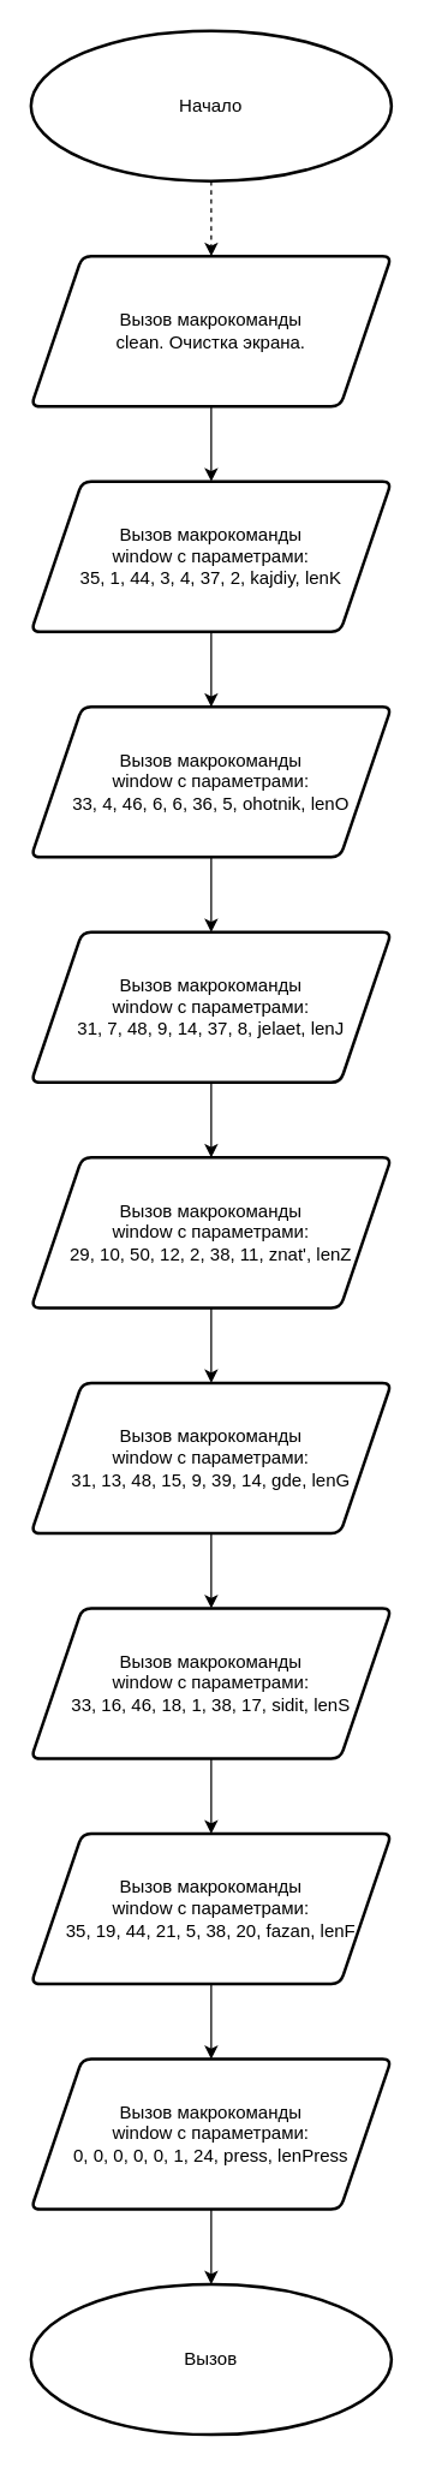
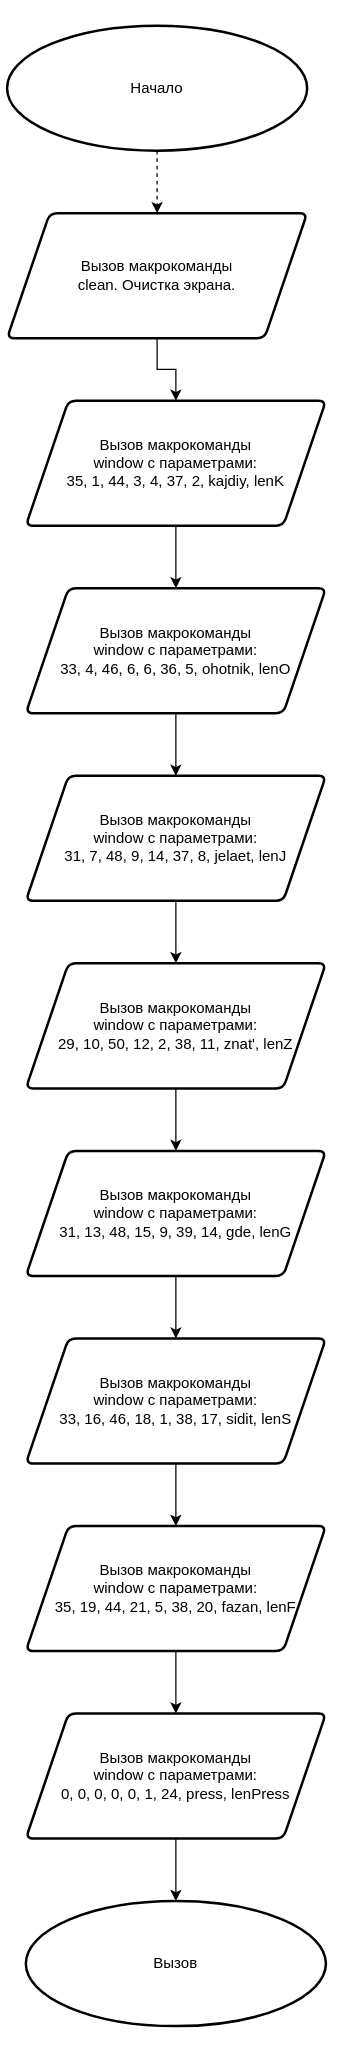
  <mxCell id="0" />
  <mxCell id="1" parent="0" />
  <mxCell id="2" style="edgeStyle=orthogonalEdgeStyle;rounded=0;orthogonalLoop=1;jettySize=auto;html=1;exitX=0.5;exitY=1;exitDx=0;exitDy=0;exitPerimeter=0;entryX=0.5;entryY=0;entryDx=0;entryDy=0;dashed=1;" edge="1" parent="1" source="3" target="22"><mxGeometry relative="1" as="geometry" /></mxCell>
- <mxCell id="3" value="Начало" style="strokeWidth=2;html=1;shape=mxgraph.flowchart.start_1;whiteSpace=wrap;" parent="1" vertex="1"><mxGeometry x="20" y="20" width="240" height="100" as="geometry" /></mxCell>
+ <mxCell id="3" value="Начало" style="strokeWidth=2;html=1;shape=mxgraph.flowchart.start_1;whiteSpace=wrap;" parent="1" vertex="1"><mxGeometry x="5" y="20" width="240" height="100" as="geometry" /></mxCell>
  <mxCell id="4" style="edgeStyle=orthogonalEdgeStyle;rounded=0;orthogonalLoop=1;jettySize=auto;html=1;exitX=0.5;exitY=1;exitDx=0;exitDy=0;entryX=0.5;entryY=0;entryDx=0;entryDy=0;" edge="1" parent="1" source="5" target="7"><mxGeometry relative="1" as="geometry" /></mxCell>
  <mxCell id="5" value="Вызов макрокоманды &lt;br&gt;window с параметрами:&lt;br&gt;35, 1, 44, 3, 4, 37, 2, kajdiy, lenK" style="verticalLabelPosition=middle;verticalAlign=middle;html=1;strokeWidth=2;shape=parallelogram;perimeter=parallelogramPerimeter;whiteSpace=wrap;rounded=1;arcSize=12;size=0.142;labelPosition=center;align=center;" vertex="1" parent="1"><mxGeometry x="20" y="320" width="240" height="100" as="geometry" /></mxCell>
  <mxCell id="6" style="edgeStyle=orthogonalEdgeStyle;rounded=0;orthogonalLoop=1;jettySize=auto;html=1;exitX=0.5;exitY=1;exitDx=0;exitDy=0;entryX=0.5;entryY=0;entryDx=0;entryDy=0;" edge="1" parent="1" source="7" target="9"><mxGeometry relative="1" as="geometry" /></mxCell>
  <mxCell id="7" value="Вызов макрокоманды &lt;br&gt;window с параметрами:&lt;br&gt;33, 4, 46, 6, 6, 36, 5, ohotnik, lenO" style="verticalLabelPosition=middle;verticalAlign=middle;html=1;strokeWidth=2;shape=parallelogram;perimeter=parallelogramPerimeter;whiteSpace=wrap;rounded=1;arcSize=12;size=0.142;labelPosition=center;align=center;" vertex="1" parent="1"><mxGeometry x="20" y="470" width="240" height="100" as="geometry" /></mxCell>
  <mxCell id="8" style="edgeStyle=orthogonalEdgeStyle;rounded=0;orthogonalLoop=1;jettySize=auto;html=1;exitX=0.5;exitY=1;exitDx=0;exitDy=0;entryX=0.5;entryY=0;entryDx=0;entryDy=0;" edge="1" parent="1" source="9" target="11"><mxGeometry relative="1" as="geometry" /></mxCell>
  <mxCell id="9" value="Вызов макрокоманды &lt;br&gt;window с параметрами:&lt;br&gt;31, 7, 48, 9, 14, 37, 8, jelaet, lenJ" style="verticalLabelPosition=middle;verticalAlign=middle;html=1;strokeWidth=2;shape=parallelogram;perimeter=parallelogramPerimeter;whiteSpace=wrap;rounded=1;arcSize=12;size=0.142;labelPosition=center;align=center;" vertex="1" parent="1"><mxGeometry x="20" y="620" width="240" height="100" as="geometry" /></mxCell>
  <mxCell id="10" style="edgeStyle=orthogonalEdgeStyle;rounded=0;orthogonalLoop=1;jettySize=auto;html=1;exitX=0.5;exitY=1;exitDx=0;exitDy=0;" edge="1" parent="1" source="11" target="13"><mxGeometry relative="1" as="geometry" /></mxCell>
  <mxCell id="11" value="Вызов макрокоманды &lt;br&gt;window с параметрами:&lt;br&gt;29, 10, 50, 12, 2, 38, 11, znat', lenZ" style="verticalLabelPosition=middle;verticalAlign=middle;html=1;strokeWidth=2;shape=parallelogram;perimeter=parallelogramPerimeter;whiteSpace=wrap;rounded=1;arcSize=12;size=0.142;labelPosition=center;align=center;" vertex="1" parent="1"><mxGeometry x="20" y="770" width="240" height="100" as="geometry" /></mxCell>
  <mxCell id="12" style="edgeStyle=orthogonalEdgeStyle;rounded=0;orthogonalLoop=1;jettySize=auto;html=1;exitX=0.5;exitY=1;exitDx=0;exitDy=0;entryX=0.5;entryY=0;entryDx=0;entryDy=0;" edge="1" parent="1" source="13" target="15"><mxGeometry relative="1" as="geometry" /></mxCell>
  <mxCell id="13" value="Вызов макрокоманды &lt;br&gt;window с параметрами:&lt;br&gt;31, 13, 48, 15, 9, 39, 14, gde, lenG" style="verticalLabelPosition=middle;verticalAlign=middle;html=1;strokeWidth=2;shape=parallelogram;perimeter=parallelogramPerimeter;whiteSpace=wrap;rounded=1;arcSize=12;size=0.142;labelPosition=center;align=center;" vertex="1" parent="1"><mxGeometry x="20" y="920" width="240" height="100" as="geometry" /></mxCell>
  <mxCell id="14" style="edgeStyle=orthogonalEdgeStyle;rounded=0;orthogonalLoop=1;jettySize=auto;html=1;exitX=0.5;exitY=1;exitDx=0;exitDy=0;entryX=0.5;entryY=0;entryDx=0;entryDy=0;" edge="1" parent="1" source="15" target="17"><mxGeometry relative="1" as="geometry" /></mxCell>
  <mxCell id="15" value="Вызов макрокоманды &lt;br&gt;window с параметрами:&lt;br&gt;33, 16, 46, 18, 1, 38, 17, sidit, lenS" style="verticalLabelPosition=middle;verticalAlign=middle;html=1;strokeWidth=2;shape=parallelogram;perimeter=parallelogramPerimeter;whiteSpace=wrap;rounded=1;arcSize=12;size=0.142;labelPosition=center;align=center;" vertex="1" parent="1"><mxGeometry x="20" y="1070" width="240" height="100" as="geometry" /></mxCell>
  <mxCell id="16" style="edgeStyle=orthogonalEdgeStyle;rounded=0;orthogonalLoop=1;jettySize=auto;html=1;exitX=0.5;exitY=1;exitDx=0;exitDy=0;entryX=0.5;entryY=0;entryDx=0;entryDy=0;" edge="1" parent="1" source="17" target="19"><mxGeometry relative="1" as="geometry" /></mxCell>
  <mxCell id="17" value="Вызов макрокоманды &lt;br&gt;window с параметрами:&lt;br&gt;35, 19, 44, 21, 5, 38, 20, fazan, lenF" style="verticalLabelPosition=middle;verticalAlign=middle;html=1;strokeWidth=2;shape=parallelogram;perimeter=parallelogramPerimeter;whiteSpace=wrap;rounded=1;arcSize=12;size=0.142;labelPosition=center;align=center;" vertex="1" parent="1"><mxGeometry x="20" y="1220" width="240" height="100" as="geometry" /></mxCell>
  <mxCell id="18" style="edgeStyle=orthogonalEdgeStyle;rounded=0;orthogonalLoop=1;jettySize=auto;html=1;exitX=0.5;exitY=1;exitDx=0;exitDy=0;entryX=0.5;entryY=0;entryDx=0;entryDy=0;entryPerimeter=0;" edge="1" parent="1" source="19" target="20"><mxGeometry relative="1" as="geometry" /></mxCell>
  <mxCell id="19" value="Вызов макрокоманды &lt;br&gt;window с параметрами:&lt;br&gt;0, 0, 0, 0, 0, 1, 24, press, lenPress" style="verticalLabelPosition=middle;verticalAlign=middle;html=1;strokeWidth=2;shape=parallelogram;perimeter=parallelogramPerimeter;whiteSpace=wrap;rounded=1;arcSize=12;size=0.142;labelPosition=center;align=center;" vertex="1" parent="1"><mxGeometry x="20" y="1370" width="240" height="100" as="geometry" /></mxCell>
  <mxCell id="20" value="Вызов" style="strokeWidth=2;html=1;shape=mxgraph.flowchart.start_1;whiteSpace=wrap;" vertex="1" parent="1"><mxGeometry x="20" y="1520" width="240" height="100" as="geometry" /></mxCell>
  <mxCell id="21" style="edgeStyle=orthogonalEdgeStyle;rounded=0;orthogonalLoop=1;jettySize=auto;html=1;exitX=0.5;exitY=1;exitDx=0;exitDy=0;entryX=0.5;entryY=0;entryDx=0;entryDy=0;" edge="1" parent="1" source="22" target="5"><mxGeometry relative="1" as="geometry" /></mxCell>
- <mxCell id="22" value="Вызов макрокоманды &lt;br&gt;clean. Очистка экрана." style="verticalLabelPosition=middle;verticalAlign=middle;html=1;strokeWidth=2;shape=parallelogram;perimeter=parallelogramPerimeter;whiteSpace=wrap;rounded=1;arcSize=12;size=0.142;labelPosition=center;align=center;" vertex="1" parent="1"><mxGeometry x="20" y="170" width="240" height="100" as="geometry" /></mxCell>
+ <mxCell id="22" value="Вызов макрокоманды &lt;br&gt;clean. Очистка экрана." style="verticalLabelPosition=middle;verticalAlign=middle;html=1;strokeWidth=2;shape=parallelogram;perimeter=parallelogramPerimeter;whiteSpace=wrap;rounded=1;arcSize=12;size=0.142;labelPosition=center;align=center;" vertex="1" parent="1"><mxGeometry x="5" y="170" width="240" height="100" as="geometry" /></mxCell>
